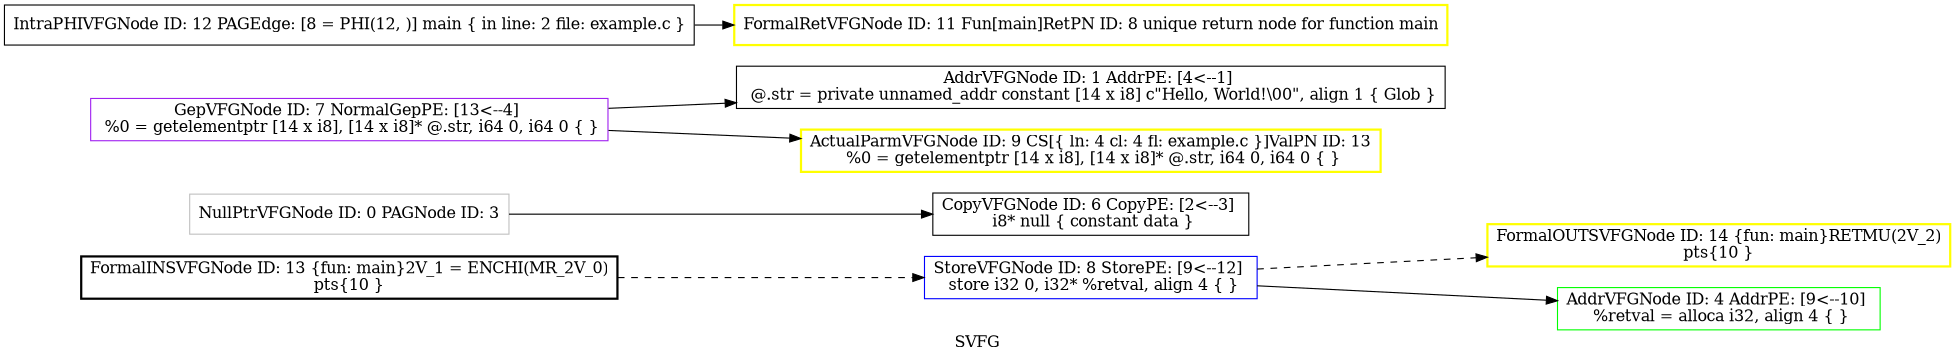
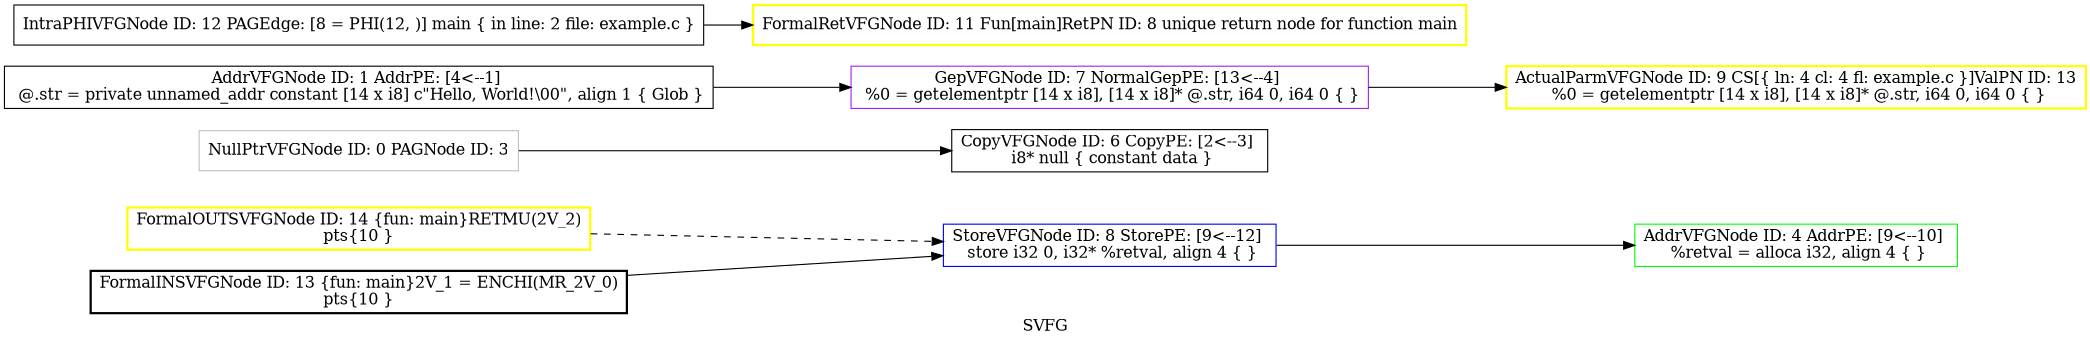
  digraph {
    label=SVFG
    rankdir=LR
    node [color=black shape=record]
    edge [style=solid]
    n1 [color=yellow label="{FormalOUTSVFGNode ID: 14 \{fun: main\}RETMU(2V_2)\npts\{10 \}\n}" penwidth=2]
    n2 [label="{FormalINSVFGNode ID: 13 \{fun: main\}2V_1 = ENCHI(MR_2V_0)\npts\{10 \}\n}" penwidth=2]
    n3 [color=blue label="{StoreVFGNode ID: 8 StorePE: [9\<--12]  \n   store i32 0, i32* %retval, align 4 \{  \}}"]
    n4 [color=green label="{AddrVFGNode ID: 4 AddrPE: [9\<--10]  \n   %retval = alloca i32, align 4 \{  \}}"]
    n5 [color=grey label="{NullPtrVFGNode ID: 0 PAGNode ID: 3\n}"]
    n6 [label="{CopyVFGNode ID: 6 CopyPE: [2\<--3]  \n i8* null \{ constant data \}}"]
    n7 [label="{AddrVFGNode ID: 1 AddrPE: [4\<--1]  \n @.str = private unnamed_addr constant [14 x i8] c\"Hello, World!\\00\", align 1 \{ Glob  \}}"]
    n8 [color=purple label="{GepVFGNode ID: 7 NormalGepPE: [13\<--4]  \n   %0 = getelementptr [14 x i8], [14 x i8]* @.str, i64 0, i64 0 \{  \}}"]
    n9 [color=yellow label="{ActualParmVFGNode ID: 9 CS[\{ ln: 4  cl: 4  fl: example.c \}]ValPN ID: 13\n   %0 = getelementptr [14 x i8], [14 x i8]* @.str, i64 0, i64 0 \{  \}}" penwidth=2]
    n10 [color=yellow label="{FormalRetVFGNode ID: 11 Fun[main]RetPN ID: 8 unique return node for function main}" penwidth=2]
    n11 [label="{IntraPHIVFGNode ID: 12 PAGEdge: [8 = PHI(12, )]    main \{ in line: 2 file: example.c \}}"]
-   n2 -> n3 [style=dashed]
-   n3 -> n1 [style=dashed]
+   n2 -> n3
+   n1 -> n3 [style=dashed]
    n3 -> n4
    n5 -> n6
-   n8 -> n7
+   n7 -> n8
    n8 -> n9
    n11 -> n10
  }
